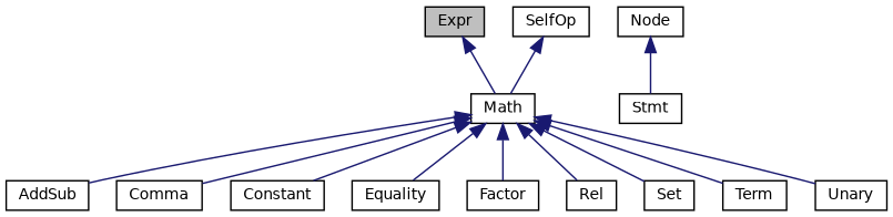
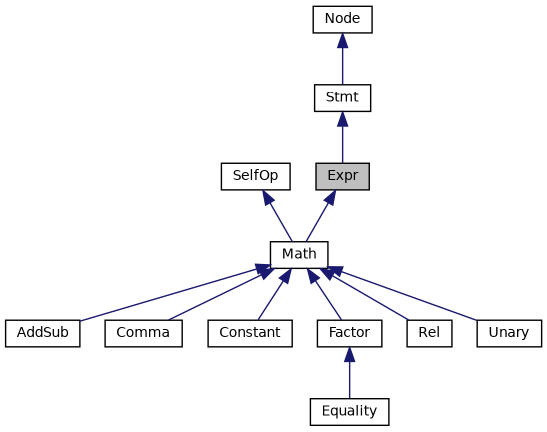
  digraph {
    node [color=black fillcolor=white fontname=Helvetica fontsize=10 shape=record style=filled]
    edge [color=midnightblue dir=back fontname=Helvetica fontsize=10 labelfontname=Helvetica labelfontsize=10 style=solid]
    n1 [fillcolor=grey75 fontcolor=black height=0.2 label=Expr width=0.4]
    n2 [height=0.2 label=Math width=0.4]
    n3 [height=0.2 label=AddSub width=0.4]
    n4 [height=0.2 label=Comma width=0.4]
    n5 [height=0.2 label=Constant width=0.4]
    n6 [height=0.2 label=Equality width=0.4]
    n7 [height=0.2 label=Factor width=0.4]
    n8 [height=0.2 label=Rel width=0.4]
-   n9 [height=0.2 label=Set width=0.4]
-   n10 [height=0.2 label=Term width=0.4]
    n11 [height=0.2 label=Unary width=0.4]
    n12 [height=0.2 label=Stmt width=0.4]
    n13 [height=0.2 label="Node" width=0.4]
    n14 [height=0.2 label=SelfOp width=0.4]
    n1 -> n2
    n2 -> n3
    n2 -> n4
    n2 -> n5
-   n2 -> n6
+   n7 -> n6
    n2 -> n7
    n2 -> n8
-   n2 -> n9
-   n2 -> n10
    n2 -> n11
+   n12 -> n1
    n13 -> n12
    n14 -> n2
  }
